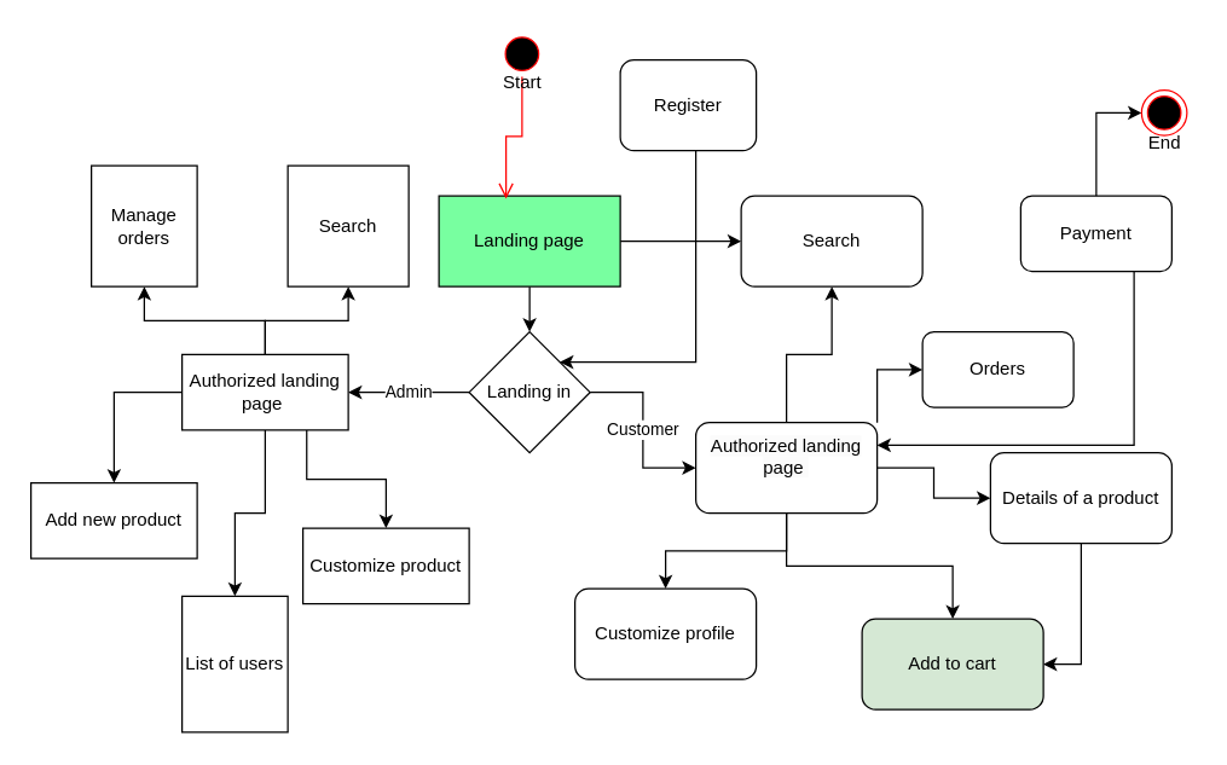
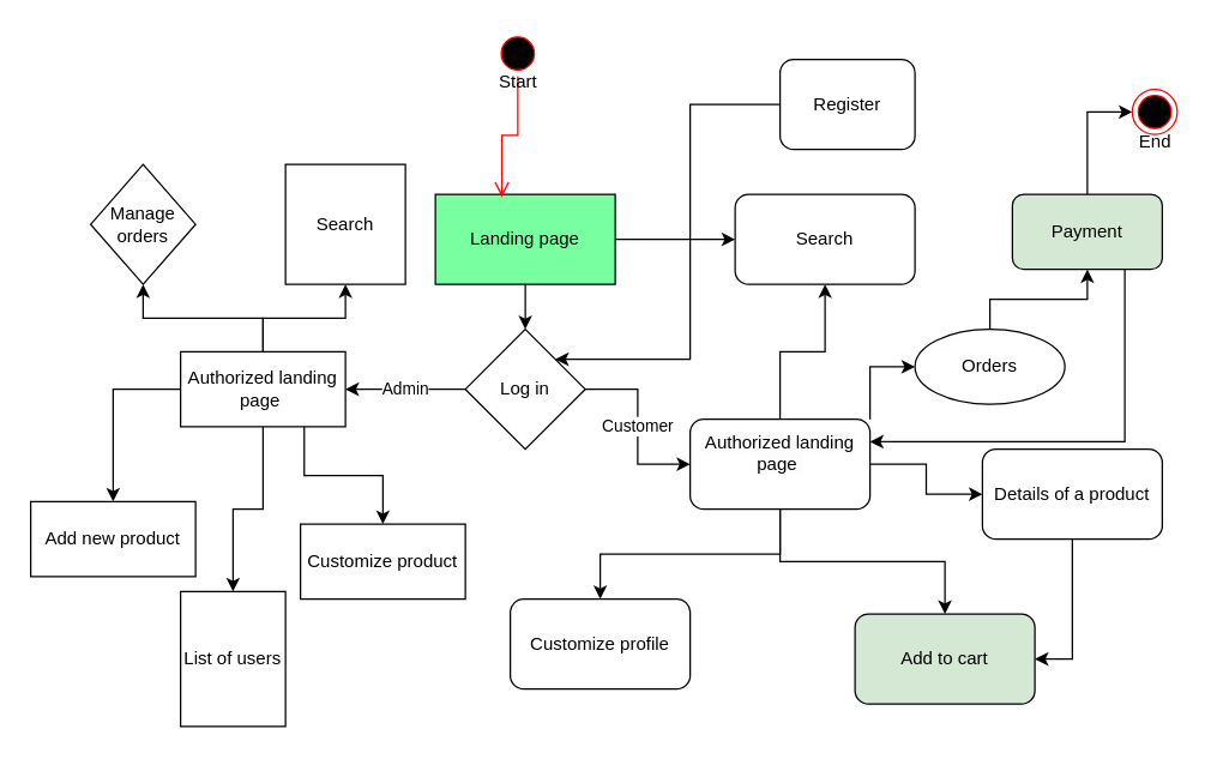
  <mxCell id="0" />
  <mxCell id="1" parent="0" />
  <mxCell id="2" style="edgeStyle=orthogonalEdgeStyle;rounded=0;orthogonalLoop=1;jettySize=auto;html=1;entryX=0.5;entryY=0;entryDx=0;entryDy=0;" edge="1" parent="1" source="4" target="7"><mxGeometry relative="1" as="geometry" /></mxCell>
  <mxCell id="3" style="edgeStyle=orthogonalEdgeStyle;rounded=0;orthogonalLoop=1;jettySize=auto;html=1;entryX=0;entryY=0.5;entryDx=0;entryDy=0;" edge="1" parent="1" source="4" target="16"><mxGeometry relative="1" as="geometry" /></mxCell>
  <mxCell id="4" value="Landing page" style="rounded=0;whiteSpace=wrap;html=1;fillColor=#78FFA0;" vertex="1" parent="1"><mxGeometry x="290" y="129" width="120" height="60" as="geometry" /></mxCell>
  <mxCell id="5" value="Admin" style="edgeStyle=orthogonalEdgeStyle;rounded=0;orthogonalLoop=1;jettySize=auto;html=1;entryX=1;entryY=0.5;entryDx=0;entryDy=0;" edge="1" parent="1" source="7" target="37"><mxGeometry relative="1" as="geometry"><mxPoint x="220" y="259" as="targetPoint" /></mxGeometry></mxCell>
  <mxCell id="6" value="Customer" style="edgeStyle=orthogonalEdgeStyle;rounded=0;orthogonalLoop=1;jettySize=auto;html=1;entryX=0;entryY=0.5;entryDx=0;entryDy=0;" edge="1" parent="1" source="7" target="13"><mxGeometry relative="1" as="geometry" /></mxCell>
- <mxCell id="7" value="Landing in" style="rhombus;whiteSpace=wrap;html=1;" vertex="1" parent="1"><mxGeometry x="310" y="219" width="80" height="80" as="geometry" /></mxCell>
+ <mxCell id="7" value="Log in" style="rhombus;whiteSpace=wrap;html=1;" vertex="1" parent="1"><mxGeometry x="310" y="219" width="80" height="80" as="geometry" /></mxCell>
  <mxCell id="8" style="edgeStyle=orthogonalEdgeStyle;rounded=0;orthogonalLoop=1;jettySize=auto;html=1;" edge="1" parent="1" source="13" target="16"><mxGeometry relative="1" as="geometry" /></mxCell>
  <mxCell id="9" style="edgeStyle=orthogonalEdgeStyle;rounded=0;orthogonalLoop=1;jettySize=auto;html=1;entryX=0.5;entryY=0;entryDx=0;entryDy=0;" edge="1" parent="1" source="13" target="21"><mxGeometry relative="1" as="geometry" /></mxCell>
  <mxCell id="10" style="edgeStyle=orthogonalEdgeStyle;rounded=0;orthogonalLoop=1;jettySize=auto;html=1;exitX=1;exitY=0;exitDx=0;exitDy=0;entryX=0;entryY=0.5;entryDx=0;entryDy=0;" edge="1" parent="1" source="13" target="20"><mxGeometry relative="1" as="geometry" /></mxCell>
  <mxCell id="11" style="edgeStyle=orthogonalEdgeStyle;rounded=0;orthogonalLoop=1;jettySize=auto;html=1;" edge="1" parent="1" source="13" target="22"><mxGeometry relative="1" as="geometry" /></mxCell>
  <mxCell id="12" style="edgeStyle=orthogonalEdgeStyle;rounded=0;orthogonalLoop=1;jettySize=auto;html=1;entryX=0;entryY=0.5;entryDx=0;entryDy=0;" edge="1" parent="1" source="13" target="18"><mxGeometry relative="1" as="geometry" /></mxCell>
  <mxCell id="13" value="&#10;&lt;span style=&quot;color: rgb(0, 0, 0); font-family: Helvetica; font-size: 12px; font-style: normal; font-variant-ligatures: normal; font-variant-caps: normal; font-weight: 400; letter-spacing: normal; orphans: 2; text-align: center; text-indent: 0px; text-transform: none; widows: 2; word-spacing: 0px; -webkit-text-stroke-width: 0px; background-color: rgb(251, 251, 251); text-decoration-thickness: initial; text-decoration-style: initial; text-decoration-color: initial; float: none; display: inline !important;&quot;&gt;Authorized landing page&amp;nbsp;&lt;/span&gt;&#10;&#10;" style="rounded=1;whiteSpace=wrap;html=1;" vertex="1" parent="1"><mxGeometry x="460" y="279" width="120" height="60" as="geometry" /></mxCell>
  <mxCell id="14" style="edgeStyle=orthogonalEdgeStyle;rounded=0;orthogonalLoop=1;jettySize=auto;html=1;entryX=1;entryY=0;entryDx=0;entryDy=0;" edge="1" parent="1" source="15" target="7"><mxGeometry relative="1" as="geometry"><Array as="points"><mxPoint x="460" y="239" /></Array></mxGeometry></mxCell>
- <mxCell id="15" value="Register" style="rounded=1;whiteSpace=wrap;html=1;" vertex="1" parent="1"><mxGeometry x="410" y="39" width="90" height="60" as="geometry" /></mxCell>
+ <mxCell id="15" value="Register" style="rounded=1;whiteSpace=wrap;html=1;" vertex="1" parent="1"><mxGeometry x="520" y="39" width="90" height="60" as="geometry" /></mxCell>
  <mxCell id="16" value="Search" style="rounded=1;whiteSpace=wrap;html=1;" vertex="1" parent="1"><mxGeometry x="490" y="129" width="120" height="60" as="geometry" /></mxCell>
  <mxCell id="17" style="edgeStyle=orthogonalEdgeStyle;rounded=0;orthogonalLoop=1;jettySize=auto;html=1;entryX=1;entryY=0.5;entryDx=0;entryDy=0;" edge="1" parent="1" source="18" target="21"><mxGeometry relative="1" as="geometry" /></mxCell>
  <mxCell id="18" value="Details of a product" style="rounded=1;whiteSpace=wrap;html=1;" vertex="1" parent="1"><mxGeometry x="655" y="299" width="120" height="60" as="geometry" /></mxCell>
- <mxCell id="20" value="Orders" style="rounded=1;whiteSpace=wrap;html=1;" vertex="1" parent="1"><mxGeometry x="610" y="219" width="100" height="50" as="geometry" /></mxCell>
+ <mxCell id="19" style="edgeStyle=orthogonalEdgeStyle;rounded=0;orthogonalLoop=1;jettySize=auto;html=1;entryX=0.5;entryY=1;entryDx=0;entryDy=0;" edge="1" parent="1" source="20" target="25"><mxGeometry relative="1" as="geometry" /></mxCell>
+ <mxCell id="20" value="Orders" style="ellipse;whiteSpace=wrap;html=1;" vertex="1" parent="1"><mxGeometry x="610" y="219" width="100" height="50" as="geometry" /></mxCell>
  <mxCell id="21" value="Add to cart" style="rounded=1;whiteSpace=wrap;html=1;fillColor=#d5e8d4;" vertex="1" parent="1"><mxGeometry x="570" y="409" width="120" height="60" as="geometry" /></mxCell>
- <mxCell id="22" value="Customize profile" style="rounded=1;whiteSpace=wrap;html=1;" vertex="1" parent="1"><mxGeometry x="380" y="389" width="120" height="60" as="geometry" /></mxCell>
+ <mxCell id="22" value="Customize profile" style="rounded=1;whiteSpace=wrap;html=1;" vertex="1" parent="1"><mxGeometry x="340" y="399" width="120" height="60" as="geometry" /></mxCell>
  <mxCell id="23" style="edgeStyle=orthogonalEdgeStyle;rounded=0;orthogonalLoop=1;jettySize=auto;html=1;entryX=0;entryY=0.5;entryDx=0;entryDy=0;" edge="1" parent="1" source="25" target="26"><mxGeometry relative="1" as="geometry" /></mxCell>
  <mxCell id="24" style="edgeStyle=orthogonalEdgeStyle;rounded=0;orthogonalLoop=1;jettySize=auto;html=1;exitX=0.75;exitY=1;exitDx=0;exitDy=0;entryX=1;entryY=0.25;entryDx=0;entryDy=0;" edge="1" parent="1" source="25" target="13"><mxGeometry relative="1" as="geometry" /></mxCell>
- <mxCell id="25" value="Payment" style="rounded=1;whiteSpace=wrap;html=1;" vertex="1" parent="1"><mxGeometry x="675" y="129" width="100" height="50" as="geometry" /></mxCell>
+ <mxCell id="25" value="Payment" style="rounded=1;whiteSpace=wrap;html=1;fillColor=#d5e8d4;" vertex="1" parent="1"><mxGeometry x="675" y="129" width="100" height="50" as="geometry" /></mxCell>
  <mxCell id="26" value="" style="ellipse;html=1;shape=endState;fillColor=#000000;strokeColor=#ff0000;" vertex="1" parent="1"><mxGeometry x="755" y="59" width="30" height="30" as="geometry" /></mxCell>
  <mxCell id="27" value="End" style="text;html=1;align=center;verticalAlign=middle;resizable=0;points=[];autosize=1;strokeColor=none;fillColor=none;" vertex="1" parent="1"><mxGeometry x="750" y="79" width="40" height="30" as="geometry" /></mxCell>
  <mxCell id="28" value="" style="ellipse;html=1;shape=startState;fillColor=#000000;strokeColor=#ff0000;" vertex="1" parent="1"><mxGeometry x="330" y="20" width="30" height="30" as="geometry" /></mxCell>
  <mxCell id="29" value="" style="edgeStyle=orthogonalEdgeStyle;html=1;verticalAlign=bottom;endArrow=open;endSize=8;strokeColor=#ff0000;rounded=0;entryX=0.37;entryY=0.032;entryDx=0;entryDy=0;entryPerimeter=0;" edge="1" source="28" parent="1" target="4"><mxGeometry relative="1" as="geometry"><mxPoint x="265" y="110" as="targetPoint" /></mxGeometry></mxCell>
  <mxCell id="30" value="Start" style="text;html=1;align=center;verticalAlign=middle;resizable=0;points=[];autosize=1;strokeColor=none;fillColor=none;" vertex="1" parent="1"><mxGeometry x="320" y="39" width="50" height="30" as="geometry" /></mxCell>
- <mxCell id="31" value="Add new product" style="html=1;whiteSpace=wrap;" vertex="1" parent="1"><mxGeometry x="20" y="319" width="110" height="50" as="geometry" /></mxCell>
+ <mxCell id="31" value="Add new product" style="html=1;whiteSpace=wrap;" vertex="1" parent="1"><mxGeometry x="20" y="334" width="110" height="50" as="geometry" /></mxCell>
  <mxCell id="32" style="edgeStyle=orthogonalEdgeStyle;rounded=0;orthogonalLoop=1;jettySize=auto;html=1;entryX=0.5;entryY=1;entryDx=0;entryDy=0;" edge="1" parent="1" source="37" target="41"><mxGeometry relative="1" as="geometry" /></mxCell>
  <mxCell id="33" style="edgeStyle=orthogonalEdgeStyle;rounded=0;orthogonalLoop=1;jettySize=auto;html=1;entryX=0.5;entryY=1;entryDx=0;entryDy=0;" edge="1" parent="1" source="37" target="40"><mxGeometry relative="1" as="geometry" /></mxCell>
  <mxCell id="34" style="edgeStyle=orthogonalEdgeStyle;rounded=0;orthogonalLoop=1;jettySize=auto;html=1;entryX=0.5;entryY=0;entryDx=0;entryDy=0;" edge="1" parent="1" source="37" target="31"><mxGeometry relative="1" as="geometry"><Array as="points"><mxPoint x="75" y="259" /></Array></mxGeometry></mxCell>
  <mxCell id="35" style="edgeStyle=orthogonalEdgeStyle;rounded=0;orthogonalLoop=1;jettySize=auto;html=1;entryX=0.5;entryY=0;entryDx=0;entryDy=0;" edge="1" parent="1" source="37" target="38"><mxGeometry relative="1" as="geometry" /></mxCell>
  <mxCell id="36" style="edgeStyle=orthogonalEdgeStyle;rounded=0;orthogonalLoop=1;jettySize=auto;html=1;exitX=0.75;exitY=1;exitDx=0;exitDy=0;entryX=0.5;entryY=0;entryDx=0;entryDy=0;" edge="1" parent="1" source="37" target="39"><mxGeometry relative="1" as="geometry" /></mxCell>
  <mxCell id="37" value="Authorized landing page&amp;nbsp;" style="html=1;whiteSpace=wrap;" vertex="1" parent="1"><mxGeometry x="120" y="234" width="110" height="50" as="geometry" /></mxCell>
  <mxCell id="38" value="List of users" style="html=1;whiteSpace=wrap;" vertex="1" parent="1"><mxGeometry x="120" y="394" width="70" height="90" as="geometry" /></mxCell>
  <mxCell id="39" value="Customize product" style="html=1;whiteSpace=wrap;" vertex="1" parent="1"><mxGeometry x="200" y="349" width="110" height="50" as="geometry" /></mxCell>
- <mxCell id="40" value="Manage orders" style="html=1;whiteSpace=wrap;" vertex="1" parent="1"><mxGeometry x="60" y="109" width="70" height="80" as="geometry" /></mxCell>
+ <mxCell id="40" value="Manage orders" style="rhombus;html=1;whiteSpace=wrap;" vertex="1" parent="1"><mxGeometry x="60" y="109" width="70" height="80" as="geometry" /></mxCell>
  <mxCell id="41" value="Search" style="html=1;whiteSpace=wrap;" vertex="1" parent="1"><mxGeometry x="190" y="109" width="80" height="80" as="geometry" /></mxCell>
